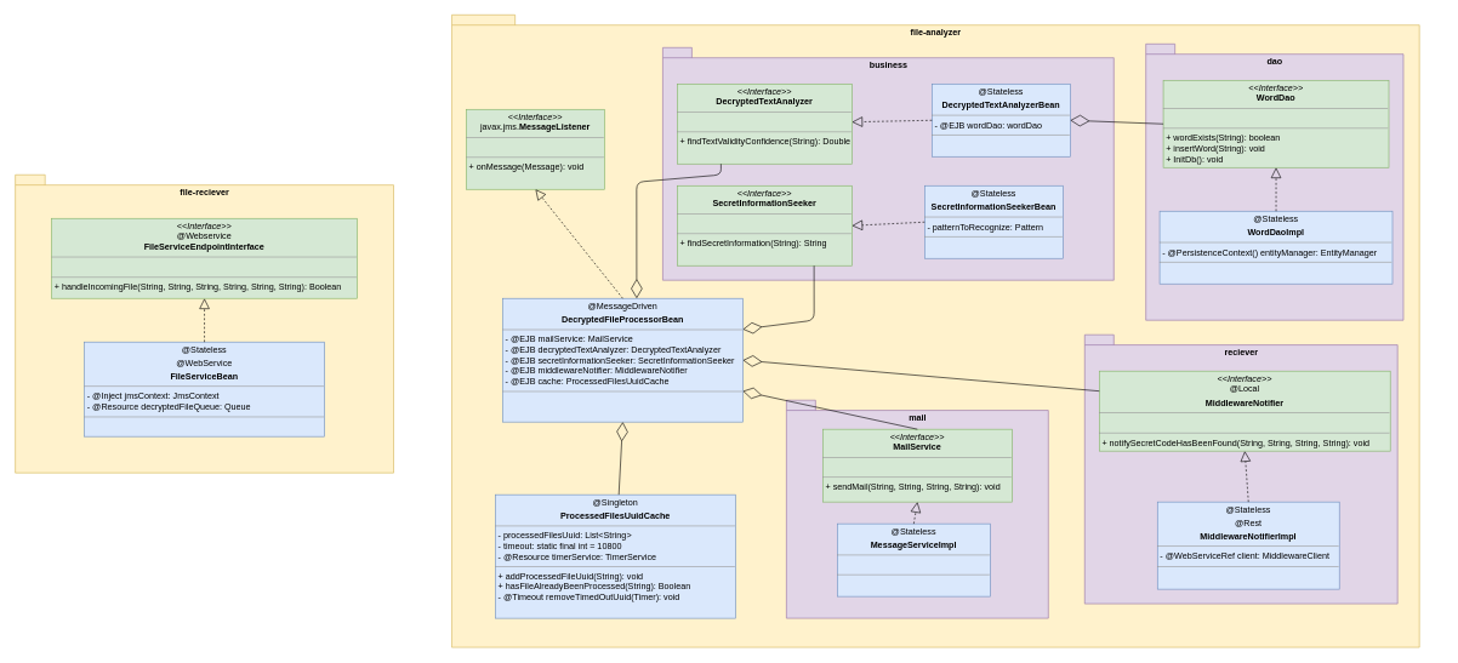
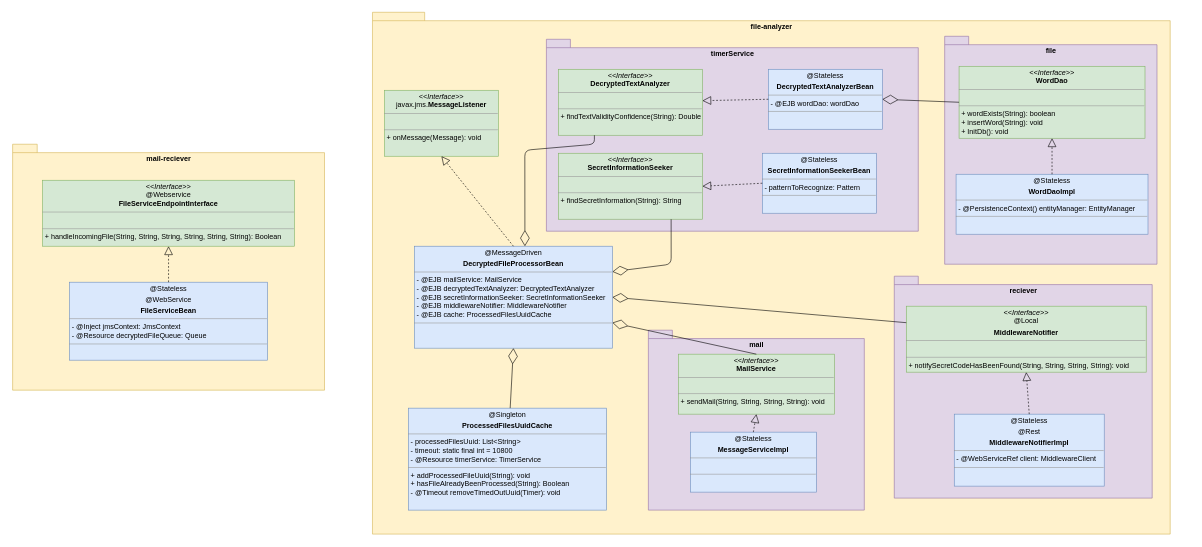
  <mxCell id="0" />
  <mxCell id="1" parent="0" />
  <mxCell id="2" value="file-analyzer" style="shape=folder;fontStyle=1;spacingTop=10;tabWidth=40;tabHeight=14;tabPosition=left;html=1;fillColor=#fff2cc;strokeColor=#d6b656;verticalAlign=top;" parent="1" vertex="1"><mxGeometry x="620" y="20" width="1330" height="870" as="geometry" /></mxCell>
  <mxCell id="3" value="&lt;p style=&quot;margin: 0px ; margin-top: 4px ; text-align: center&quot;&gt;&lt;i&gt;&amp;lt;&amp;lt;Interface&amp;gt;&amp;gt;&lt;/i&gt;&lt;br&gt;javax.jms.&lt;b&gt;MessageListener&lt;/b&gt;&lt;/p&gt;&lt;hr size=&quot;1&quot;&gt;&lt;p style=&quot;margin: 0px ; margin-left: 4px&quot;&gt;&lt;br&gt;&lt;/p&gt;&lt;hr size=&quot;1&quot;&gt;&lt;p style=&quot;margin: 0px ; margin-left: 4px&quot;&gt;+ onMessage(Message): void&lt;/p&gt;" style="verticalAlign=top;align=left;overflow=fill;fontSize=12;fontFamily=Helvetica;html=1;fillColor=#d5e8d4;strokeColor=#82b366;" parent="1" vertex="1"><mxGeometry x="640" y="150" width="190" height="110" as="geometry" /></mxCell>
  <mxCell id="4" value="&lt;p style=&quot;margin: 0px ; margin-top: 4px ; text-align: center&quot;&gt;@MessageDriven&lt;/p&gt;&lt;p style=&quot;margin: 0px ; margin-top: 4px ; text-align: center&quot;&gt;&lt;b&gt;DecryptedFileProcessorBean&lt;/b&gt;&lt;/p&gt;&lt;hr size=&quot;1&quot;&gt;&lt;p style=&quot;margin: 0px ; margin-left: 4px&quot;&gt;&lt;/p&gt;&lt;p style=&quot;margin: 0px ; margin-left: 4px&quot;&gt;- @EJB mailService: MailService&lt;/p&gt;&lt;p style=&quot;margin: 0px ; margin-left: 4px&quot;&gt;- @EJB decryptedTextAnalyzer: DecryptedTextAnalyzer&lt;/p&gt;&lt;p style=&quot;margin: 0px ; margin-left: 4px&quot;&gt;- @EJB secretInformationSeeker: SecretInformationSeeker&lt;/p&gt;&lt;p style=&quot;margin: 0px ; margin-left: 4px&quot;&gt;- @EJB middlewareNotifier: MiddlewareNotifier&lt;/p&gt;&lt;p style=&quot;margin: 0px ; margin-left: 4px&quot;&gt;- @EJB cache: ProcessedFilesUuidCache&lt;/p&gt;&lt;hr size=&quot;1&quot;&gt;&lt;p style=&quot;margin: 0px 0px 0px 4px&quot;&gt;&lt;br&gt;&lt;/p&gt;" style="verticalAlign=top;align=left;overflow=fill;fontSize=12;fontFamily=Helvetica;html=1;fillColor=#dae8fc;strokeColor=#6c8ebf;" parent="1" vertex="1"><mxGeometry x="690" y="410" width="330" height="170" as="geometry" /></mxCell>
  <mxCell id="5" value="" style="endArrow=block;dashed=1;endFill=0;endSize=12;html=1;entryX=0.5;entryY=1;entryDx=0;entryDy=0;exitX=0.5;exitY=0;exitDx=0;exitDy=0;" parent="1" source="4" target="3" edge="1"><mxGeometry width="160" relative="1" as="geometry"><mxPoint x="1070" y="340" as="sourcePoint" /><mxPoint x="1230" y="340" as="targetPoint" /></mxGeometry></mxCell>
  <mxCell id="6" value="" style="group" parent="1" vertex="1" connectable="0"><mxGeometry x="1490" y="460" width="430" height="370" as="geometry" /></mxCell>
  <mxCell id="7" value="reciever" style="shape=folder;fontStyle=1;spacingTop=10;tabWidth=40;tabHeight=14;tabPosition=left;html=1;fillColor=#e1d5e7;strokeColor=#9673a6;verticalAlign=top;" parent="6" vertex="1"><mxGeometry width="430" height="370" as="geometry" /></mxCell>
  <mxCell id="8" value="&lt;p style=&quot;margin: 0px ; margin-top: 4px ; text-align: center&quot;&gt;&lt;i&gt;&amp;lt;&amp;lt;Interface&amp;gt;&amp;gt;&lt;/i&gt;&lt;br&gt;@Local&lt;/p&gt;&lt;p style=&quot;margin: 0px ; margin-top: 4px ; text-align: center&quot;&gt;&lt;b&gt;MiddlewareNotifier&lt;/b&gt;&lt;/p&gt;&lt;hr size=&quot;1&quot;&gt;&lt;p style=&quot;margin: 0px ; margin-left: 4px&quot;&gt;&lt;br&gt;&lt;/p&gt;&lt;hr size=&quot;1&quot;&gt;&lt;p style=&quot;margin: 0px ; margin-left: 4px&quot;&gt;+ notifySecretCodeHasBeenFound(String, String, String, String): void&lt;/p&gt;" style="verticalAlign=top;align=left;overflow=fill;fontSize=12;fontFamily=Helvetica;html=1;fillColor=#d5e8d4;strokeColor=#82b366;" parent="6" vertex="1"><mxGeometry x="20" y="50" width="400" height="110" as="geometry" /></mxCell>
  <mxCell id="9" value="&lt;p style=&quot;margin: 0px ; margin-top: 4px ; text-align: center&quot;&gt;@Stateless&lt;/p&gt;&lt;p style=&quot;margin: 0px ; margin-top: 4px ; text-align: center&quot;&gt;@Rest&lt;/p&gt;&lt;p style=&quot;margin: 0px ; margin-top: 4px ; text-align: center&quot;&gt;&lt;b&gt;MiddlewareNotifierImpl&lt;/b&gt;&lt;/p&gt;&lt;hr size=&quot;1&quot;&gt;&lt;p style=&quot;margin: 0px ; margin-left: 4px&quot;&gt;- @WebServiceRef client: MiddlewareClient&lt;/p&gt;&lt;hr size=&quot;1&quot;&gt;&lt;p style=&quot;margin: 0px ; margin-left: 4px&quot;&gt;&lt;br&gt;&lt;/p&gt;&lt;p style=&quot;margin: 0px ; margin-left: 4px&quot;&gt;&lt;br&gt;&lt;/p&gt;" style="verticalAlign=top;align=left;overflow=fill;fontSize=12;fontFamily=Helvetica;html=1;fillColor=#dae8fc;strokeColor=#6c8ebf;" parent="6" vertex="1"><mxGeometry x="100" y="230" width="250" height="120" as="geometry" /></mxCell>
  <mxCell id="10" value="" style="endArrow=block;dashed=1;endFill=0;endSize=12;html=1;entryX=0.5;entryY=1;entryDx=0;entryDy=0;exitX=0.5;exitY=0;exitDx=0;exitDy=0;" parent="6" source="9" target="8" edge="1"><mxGeometry width="160" relative="1" as="geometry"><mxPoint x="215" y="690" as="sourcePoint" /><mxPoint x="240" y="630" as="targetPoint" /></mxGeometry></mxCell>
  <mxCell id="11" value="" style="group" parent="1" vertex="1" connectable="0"><mxGeometry x="910" y="65" width="620" height="320" as="geometry" /></mxCell>
- <mxCell id="12" value="business" style="shape=folder;fontStyle=1;spacingTop=10;tabWidth=40;tabHeight=14;tabPosition=left;html=1;fillColor=#e1d5e7;strokeColor=#9673a6;verticalAlign=top;" parent="11" vertex="1"><mxGeometry width="620" height="320" as="geometry" /></mxCell>
+ <mxCell id="12" value="timerService" style="shape=folder;fontStyle=1;spacingTop=10;tabWidth=40;tabHeight=14;tabPosition=left;html=1;fillColor=#e1d5e7;strokeColor=#9673a6;verticalAlign=top;" parent="11" vertex="1"><mxGeometry width="620" height="320" as="geometry" /></mxCell>
  <mxCell id="13" value="&lt;p style=&quot;margin: 0px ; margin-top: 4px ; text-align: center&quot;&gt;&lt;i&gt;&amp;lt;&amp;lt;Interface&amp;gt;&amp;gt;&lt;/i&gt;&lt;br&gt;&lt;b&gt;DecryptedTextAnalyzer&lt;/b&gt;&lt;/p&gt;&lt;hr size=&quot;1&quot;&gt;&lt;p style=&quot;margin: 0px ; margin-left: 4px&quot;&gt;&lt;br&gt;&lt;/p&gt;&lt;hr size=&quot;1&quot;&gt;&lt;p style=&quot;margin: 0px ; margin-left: 4px&quot;&gt;+ findTextValidityConfidence(String): Double&lt;/p&gt;" style="verticalAlign=top;align=left;overflow=fill;fontSize=12;fontFamily=Helvetica;html=1;fillColor=#d5e8d4;strokeColor=#82b366;" parent="11" vertex="1"><mxGeometry x="20" y="50" width="240" height="110" as="geometry" /></mxCell>
  <mxCell id="14" value="&lt;p style=&quot;margin: 0px ; margin-top: 4px ; text-align: center&quot;&gt;@Stateless&lt;/p&gt;&lt;p style=&quot;margin: 0px ; margin-top: 4px ; text-align: center&quot;&gt;&lt;b&gt;DecryptedTextAnalyzerBean&lt;/b&gt;&lt;/p&gt;&lt;hr size=&quot;1&quot;&gt;&lt;p style=&quot;margin: 0px ; margin-left: 4px&quot;&gt;- @EJB wordDao: wordDao&lt;/p&gt;&lt;hr size=&quot;1&quot;&gt;&lt;p style=&quot;margin: 0px ; margin-left: 4px&quot;&gt;&lt;br&gt;&lt;/p&gt;&lt;p style=&quot;margin: 0px ; margin-left: 4px&quot;&gt;&lt;br&gt;&lt;/p&gt;" style="verticalAlign=top;align=left;overflow=fill;fontSize=12;fontFamily=Helvetica;html=1;fillColor=#dae8fc;strokeColor=#6c8ebf;" parent="11" vertex="1"><mxGeometry x="370" y="50" width="190" height="100" as="geometry" /></mxCell>
  <mxCell id="15" value="&lt;p style=&quot;margin: 0px ; margin-top: 4px ; text-align: center&quot;&gt;&lt;i&gt;&amp;lt;&amp;lt;Interface&amp;gt;&amp;gt;&lt;/i&gt;&lt;br&gt;&lt;b&gt;SecretInformationSeeker&lt;/b&gt;&lt;/p&gt;&lt;hr size=&quot;1&quot;&gt;&lt;p style=&quot;margin: 0px ; margin-left: 4px&quot;&gt;&lt;br&gt;&lt;/p&gt;&lt;hr size=&quot;1&quot;&gt;&lt;p style=&quot;margin: 0px ; margin-left: 4px&quot;&gt;+ findSecretInformation(String): String&lt;/p&gt;" style="verticalAlign=top;align=left;overflow=fill;fontSize=12;fontFamily=Helvetica;html=1;fillColor=#d5e8d4;strokeColor=#82b366;" parent="11" vertex="1"><mxGeometry x="20" y="190" width="240" height="110" as="geometry" /></mxCell>
  <mxCell id="16" value="&lt;p style=&quot;margin: 0px ; margin-top: 4px ; text-align: center&quot;&gt;@Stateless&lt;/p&gt;&lt;p style=&quot;margin: 0px ; margin-top: 4px ; text-align: center&quot;&gt;&lt;b&gt;SecretInformationSeekerBean&lt;/b&gt;&lt;/p&gt;&lt;hr size=&quot;1&quot;&gt;&lt;p style=&quot;margin: 0px ; margin-left: 4px&quot;&gt;- patternToRecognize: Pattern&lt;/p&gt;&lt;hr size=&quot;1&quot;&gt;&lt;p style=&quot;margin: 0px ; margin-left: 4px&quot;&gt;&lt;br&gt;&lt;/p&gt;&lt;p style=&quot;margin: 0px ; margin-left: 4px&quot;&gt;&lt;br&gt;&lt;/p&gt;" style="verticalAlign=top;align=left;overflow=fill;fontSize=12;fontFamily=Helvetica;html=1;fillColor=#dae8fc;strokeColor=#6c8ebf;" parent="11" vertex="1"><mxGeometry x="360" y="190" width="190" height="100" as="geometry" /></mxCell>
  <mxCell id="17" value="" style="endArrow=block;dashed=1;endFill=0;endSize=12;html=1;exitX=0;exitY=0.5;exitDx=0;exitDy=0;" parent="11" source="14" target="13" edge="1"><mxGeometry width="160" relative="1" as="geometry"><mxPoint x="175" y="340" as="sourcePoint" /><mxPoint x="175" y="280" as="targetPoint" /></mxGeometry></mxCell>
  <mxCell id="18" value="" style="endArrow=block;dashed=1;endFill=0;endSize=12;html=1;exitX=0;exitY=0.5;exitDx=0;exitDy=0;entryX=1;entryY=0.5;entryDx=0;entryDy=0;" parent="11" source="16" target="15" edge="1"><mxGeometry width="160" relative="1" as="geometry"><mxPoint x="1330" y="310" as="sourcePoint" /><mxPoint x="1220" y="312.391" as="targetPoint" /></mxGeometry></mxCell>
  <mxCell id="19" value="" style="endArrow=diamondThin;endFill=0;endSize=24;html=1;entryX=0.558;entryY=0;entryDx=0;entryDy=0;exitX=0.25;exitY=1;exitDx=0;exitDy=0;entryPerimeter=0;" parent="1" source="13" target="4" edge="1"><mxGeometry width="160" relative="1" as="geometry"><mxPoint x="1070" y="340" as="sourcePoint" /><mxPoint x="1230" y="340" as="targetPoint" /><Array as="points"><mxPoint x="990" y="240" /><mxPoint x="874" y="250" /></Array></mxGeometry></mxCell>
  <mxCell id="20" value="" style="endArrow=diamondThin;endFill=0;endSize=24;html=1;entryX=1;entryY=0.5;entryDx=0;entryDy=0;exitX=0;exitY=0.25;exitDx=0;exitDy=0;" parent="1" source="8" target="4" edge="1"><mxGeometry width="160" relative="1" as="geometry"><mxPoint x="915" y="480" as="sourcePoint" /><mxPoint x="985" y="420" as="targetPoint" /></mxGeometry></mxCell>
  <mxCell id="21" value="" style="group" parent="1" vertex="1" connectable="0"><mxGeometry x="1574" y="60" width="407" height="380" as="geometry" /></mxCell>
- <mxCell id="22" value="dao" style="shape=folder;fontStyle=1;spacingTop=10;tabWidth=40;tabHeight=14;tabPosition=left;html=1;fillColor=#e1d5e7;strokeColor=#9673a6;verticalAlign=top;" parent="21" vertex="1"><mxGeometry width="354" height="380" as="geometry" /></mxCell>
+ <mxCell id="22" value="file" style="shape=folder;fontStyle=1;spacingTop=10;tabWidth=40;tabHeight=14;tabPosition=left;html=1;fillColor=#e1d5e7;strokeColor=#9673a6;verticalAlign=top;" parent="21" vertex="1"><mxGeometry width="354" height="380" as="geometry" /></mxCell>
  <mxCell id="23" value="" style="group" parent="21" vertex="1" connectable="0"><mxGeometry x="24" y="50" width="383" height="260" as="geometry" /></mxCell>
  <mxCell id="24" value="&lt;p style=&quot;margin: 0px ; margin-top: 4px ; text-align: center&quot;&gt;&lt;i&gt;&amp;lt;&amp;lt;Interface&amp;gt;&amp;gt;&lt;/i&gt;&lt;br&gt;&lt;b&gt;WordDao&lt;/b&gt;&lt;/p&gt;&lt;hr size=&quot;1&quot;&gt;&lt;p style=&quot;margin: 0px ; margin-left: 4px&quot;&gt;&lt;br&gt;&lt;/p&gt;&lt;hr size=&quot;1&quot;&gt;&lt;p style=&quot;margin: 0px ; margin-left: 4px&quot;&gt;+ wordExists(String): boolean&lt;/p&gt;&lt;p style=&quot;margin: 0px ; margin-left: 4px&quot;&gt;+ insertWord(String): void&lt;/p&gt;&lt;p style=&quot;margin: 0px ; margin-left: 4px&quot;&gt;+ InitDb(): void&lt;/p&gt;" style="verticalAlign=top;align=left;overflow=fill;fontSize=12;fontFamily=Helvetica;html=1;fillColor=#d5e8d4;strokeColor=#82b366;" parent="23" vertex="1"><mxGeometry width="310" height="120" as="geometry" /></mxCell>
  <mxCell id="25" value="&lt;p style=&quot;margin: 0px ; margin-top: 4px ; text-align: center&quot;&gt;@Stateless&lt;/p&gt;&lt;p style=&quot;margin: 0px ; margin-top: 4px ; text-align: center&quot;&gt;&lt;b&gt;WordDaoImpl&lt;/b&gt;&lt;/p&gt;&lt;hr size=&quot;1&quot;&gt;&lt;p style=&quot;margin: 0px ; margin-left: 4px&quot;&gt;- @PersistenceContext() entityManager: EntityManager&lt;/p&gt;&lt;hr size=&quot;1&quot;&gt;&lt;p style=&quot;margin: 0px ; margin-left: 4px&quot;&gt;&lt;br&gt;&lt;/p&gt;&lt;p style=&quot;margin: 0px ; margin-left: 4px&quot;&gt;&lt;br&gt;&lt;/p&gt;" style="verticalAlign=top;align=left;overflow=fill;fontSize=12;fontFamily=Helvetica;html=1;fillColor=#dae8fc;strokeColor=#6c8ebf;" parent="23" vertex="1"><mxGeometry x="-5" y="180" width="320" height="100" as="geometry" /></mxCell>
  <mxCell id="26" value="" style="endArrow=block;dashed=1;endFill=0;endSize=12;html=1;entryX=0.5;entryY=1;entryDx=0;entryDy=0;exitX=0.5;exitY=0;exitDx=0;exitDy=0;" parent="23" source="25" target="24" edge="1"><mxGeometry width="160" relative="1" as="geometry"><mxPoint x="575" y="340" as="sourcePoint" /><mxPoint x="530" y="240" as="targetPoint" /></mxGeometry></mxCell>
  <mxCell id="27" value="" style="endArrow=diamondThin;endFill=0;endSize=24;html=1;entryX=1;entryY=0.5;entryDx=0;entryDy=0;exitX=0;exitY=0.5;exitDx=0;exitDy=0;" parent="1" source="24" target="14" edge="1"><mxGeometry width="160" relative="1" as="geometry"><mxPoint x="1150" y="162.5" as="sourcePoint" /><mxPoint x="1067.5" y="290" as="targetPoint" /></mxGeometry></mxCell>
  <mxCell id="28" value="" style="group" parent="1" vertex="1" connectable="0"><mxGeometry x="1080" y="550" width="360" height="300" as="geometry" /></mxCell>
  <mxCell id="29" value="mail" style="shape=folder;fontStyle=1;spacingTop=10;tabWidth=40;tabHeight=14;tabPosition=left;html=1;fillColor=#e1d5e7;strokeColor=#9673a6;verticalAlign=top;" parent="28" vertex="1"><mxGeometry width="360" height="300" as="geometry" /></mxCell>
  <mxCell id="30" value="&lt;p style=&quot;margin: 0px ; margin-top: 4px ; text-align: center&quot;&gt;&lt;i&gt;&amp;lt;&amp;lt;Interface&amp;gt;&amp;gt;&lt;/i&gt;&lt;br&gt;&lt;b&gt;MailService&lt;/b&gt;&lt;/p&gt;&lt;hr size=&quot;1&quot;&gt;&lt;p style=&quot;margin: 0px ; margin-left: 4px&quot;&gt;&lt;br&gt;&lt;/p&gt;&lt;hr size=&quot;1&quot;&gt;&lt;p style=&quot;margin: 0px ; margin-left: 4px&quot;&gt;+ sendMail(String, String, String, String): void&lt;/p&gt;" style="verticalAlign=top;align=left;overflow=fill;fontSize=12;fontFamily=Helvetica;html=1;fillColor=#d5e8d4;strokeColor=#82b366;" parent="28" vertex="1"><mxGeometry x="50" y="40" width="260" height="100" as="geometry" /></mxCell>
  <mxCell id="31" value="&lt;p style=&quot;margin: 0px ; margin-top: 4px ; text-align: center&quot;&gt;@Stateless&lt;/p&gt;&lt;p style=&quot;margin: 0px ; margin-top: 4px ; text-align: center&quot;&gt;&lt;b&gt;MessageServiceImpl&lt;/b&gt;&lt;/p&gt;&lt;hr size=&quot;1&quot;&gt;&lt;p style=&quot;margin: 0px ; margin-left: 4px&quot;&gt;&lt;br&gt;&lt;/p&gt;&lt;hr size=&quot;1&quot;&gt;&lt;p style=&quot;margin: 0px ; margin-left: 4px&quot;&gt;&lt;br&gt;&lt;/p&gt;&lt;p style=&quot;margin: 0px ; margin-left: 4px&quot;&gt;&lt;br&gt;&lt;/p&gt;" style="verticalAlign=top;align=left;overflow=fill;fontSize=12;fontFamily=Helvetica;html=1;fillColor=#dae8fc;strokeColor=#6c8ebf;" parent="28" vertex="1"><mxGeometry x="70" y="170" width="210" height="100" as="geometry" /></mxCell>
  <mxCell id="32" value="" style="endArrow=block;dashed=1;endFill=0;endSize=12;html=1;entryX=0.5;entryY=1;entryDx=0;entryDy=0;exitX=0.5;exitY=0;exitDx=0;exitDy=0;" parent="28" source="31" target="30" edge="1"><mxGeometry width="160" relative="1" as="geometry"><mxPoint x="690" as="sourcePoint" /><mxPoint x="665" y="-60" as="targetPoint" /></mxGeometry></mxCell>
  <mxCell id="33" value="" style="endArrow=diamondThin;endFill=0;endSize=24;html=1;entryX=1;entryY=0.75;entryDx=0;entryDy=0;exitX=0.5;exitY=0;exitDx=0;exitDy=0;" parent="1" source="30" target="4" edge="1"><mxGeometry width="160" relative="1" as="geometry"><mxPoint x="1150" y="162.5" as="sourcePoint" /><mxPoint x="1067.5" y="290" as="targetPoint" /></mxGeometry></mxCell>
  <mxCell id="34" value="&lt;p style=&quot;margin: 0px ; margin-top: 4px ; text-align: center&quot;&gt;@Singleton&lt;/p&gt;&lt;p style=&quot;margin: 0px ; margin-top: 4px ; text-align: center&quot;&gt;&lt;b&gt;ProcessedFilesUuidCache&lt;/b&gt;&lt;/p&gt;&lt;hr size=&quot;1&quot;&gt;&lt;p style=&quot;margin: 0px ; margin-left: 4px&quot;&gt;&lt;/p&gt;&lt;p style=&quot;margin: 0px ; margin-left: 4px&quot;&gt;- processedFilesUuid: List&amp;lt;String&amp;gt;&lt;/p&gt;&lt;p style=&quot;margin: 0px ; margin-left: 4px&quot;&gt;- timeout: static final int = 10800&lt;/p&gt;&lt;p style=&quot;margin: 0px ; margin-left: 4px&quot;&gt;- @Resource timerService: TimerService&lt;/p&gt;&lt;hr size=&quot;1&quot;&gt;&lt;p style=&quot;margin: 0px 0px 0px 4px&quot;&gt;+ addProcessedFileUuid(String): void&lt;/p&gt;&lt;p style=&quot;margin: 0px 0px 0px 4px&quot;&gt;+ hasFileAlreadyBeenProcessed(String): Boolean&lt;/p&gt;&lt;p style=&quot;margin: 0px 0px 0px 4px&quot;&gt;- @Timeout removeTimedOutUuid(Timer): void&lt;/p&gt;" style="verticalAlign=top;align=left;overflow=fill;fontSize=12;fontFamily=Helvetica;html=1;fillColor=#dae8fc;strokeColor=#6c8ebf;" parent="1" vertex="1"><mxGeometry x="680" y="680" width="330" height="170" as="geometry" /></mxCell>
  <mxCell id="35" value="" style="endArrow=diamondThin;endFill=0;endSize=24;html=1;entryX=0.5;entryY=1;entryDx=0;entryDy=0;" parent="1" source="34" target="4" edge="1"><mxGeometry width="160" relative="1" as="geometry"><mxPoint x="1520" y="547.5" as="sourcePoint" /><mxPoint x="1030" y="505" as="targetPoint" /></mxGeometry></mxCell>
  <mxCell id="36" value="" style="group" parent="1" vertex="1" connectable="0"><mxGeometry x="20" y="240" width="520" height="410" as="geometry" /></mxCell>
- <mxCell id="37" value="file-reciever" style="shape=folder;fontStyle=1;spacingTop=10;tabWidth=40;tabHeight=14;tabPosition=left;html=1;fillColor=#fff2cc;strokeColor=#d6b656;verticalAlign=top;" parent="36" vertex="1"><mxGeometry width="520" height="410" as="geometry" /></mxCell>
+ <mxCell id="37" value="mail-reciever" style="shape=folder;fontStyle=1;spacingTop=10;tabWidth=40;tabHeight=14;tabPosition=left;html=1;fillColor=#fff2cc;strokeColor=#d6b656;verticalAlign=top;" parent="36" vertex="1"><mxGeometry width="520" height="410" as="geometry" /></mxCell>
  <mxCell id="38" value="&lt;p style=&quot;margin: 0px ; margin-top: 4px ; text-align: center&quot;&gt;&lt;i&gt;&amp;lt;&amp;lt;Interface&amp;gt;&amp;gt;&lt;/i&gt;&lt;br&gt;@Webservice&lt;br&gt;&lt;b&gt;FileServiceEndpointInterface&lt;/b&gt;&lt;/p&gt;&lt;hr size=&quot;1&quot;&gt;&lt;p style=&quot;margin: 0px ; margin-left: 4px&quot;&gt;&lt;br&gt;&lt;/p&gt;&lt;hr size=&quot;1&quot;&gt;&lt;p style=&quot;margin: 0px ; margin-left: 4px&quot;&gt;+ handleIncomingFile(String, String, String, String, String, String): Boolean&lt;/p&gt;" style="verticalAlign=top;align=left;overflow=fill;fontSize=12;fontFamily=Helvetica;html=1;fillColor=#d5e8d4;strokeColor=#82b366;" parent="36" vertex="1"><mxGeometry x="50" y="60" width="420" height="110" as="geometry" /></mxCell>
  <mxCell id="39" value="&lt;p style=&quot;margin: 0px ; margin-top: 4px ; text-align: center&quot;&gt;@Stateless&lt;/p&gt;&lt;p style=&quot;margin: 0px ; margin-top: 4px ; text-align: center&quot;&gt;@WebService&lt;/p&gt;&lt;p style=&quot;margin: 0px ; margin-top: 4px ; text-align: center&quot;&gt;&lt;b&gt;FileServiceBean&lt;/b&gt;&lt;/p&gt;&lt;hr size=&quot;1&quot;&gt;&lt;p style=&quot;margin: 0px ; margin-left: 4px&quot;&gt;&lt;/p&gt;&lt;p style=&quot;margin: 0px ; margin-left: 4px&quot;&gt;- @Inject jmsContext: JmsContext&lt;/p&gt;&lt;p style=&quot;margin: 0px ; margin-left: 4px&quot;&gt;- @Resource decryptedFileQueue: Queue&lt;/p&gt;&lt;hr size=&quot;1&quot;&gt;&lt;p style=&quot;margin: 0px 0px 0px 4px&quot;&gt;&lt;br&gt;&lt;/p&gt;" style="verticalAlign=top;align=left;overflow=fill;fontSize=12;fontFamily=Helvetica;html=1;fillColor=#dae8fc;strokeColor=#6c8ebf;" parent="36" vertex="1"><mxGeometry x="95" y="230" width="330" height="130" as="geometry" /></mxCell>
  <mxCell id="40" value="" style="endArrow=block;dashed=1;endFill=0;endSize=12;html=1;entryX=0.5;entryY=1;entryDx=0;entryDy=0;exitX=0.5;exitY=0;exitDx=0;exitDy=0;" parent="36" source="39" target="38" edge="1"><mxGeometry width="160" relative="1" as="geometry"><mxPoint x="25" y="330" as="sourcePoint" /><mxPoint x="185" y="330" as="targetPoint" /></mxGeometry></mxCell>
  <mxCell id="41" value="" style="endArrow=diamondThin;endFill=0;endSize=24;html=1;entryX=1;entryY=0.25;entryDx=0;entryDy=0;exitX=0.783;exitY=1;exitDx=0;exitDy=0;exitPerimeter=0;" parent="1" source="15" target="4" edge="1"><mxGeometry width="160" relative="1" as="geometry"><mxPoint x="1520" y="547.5" as="sourcePoint" /><mxPoint x="1030" y="505" as="targetPoint" /><Array as="points"><mxPoint x="1118" y="440" /></Array></mxGeometry></mxCell>
